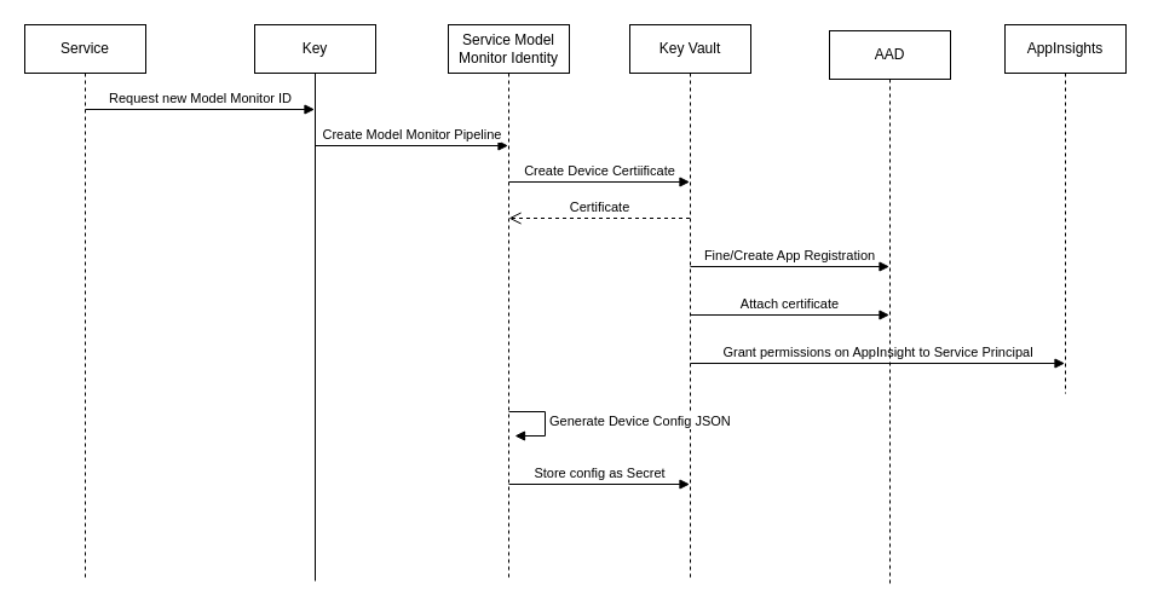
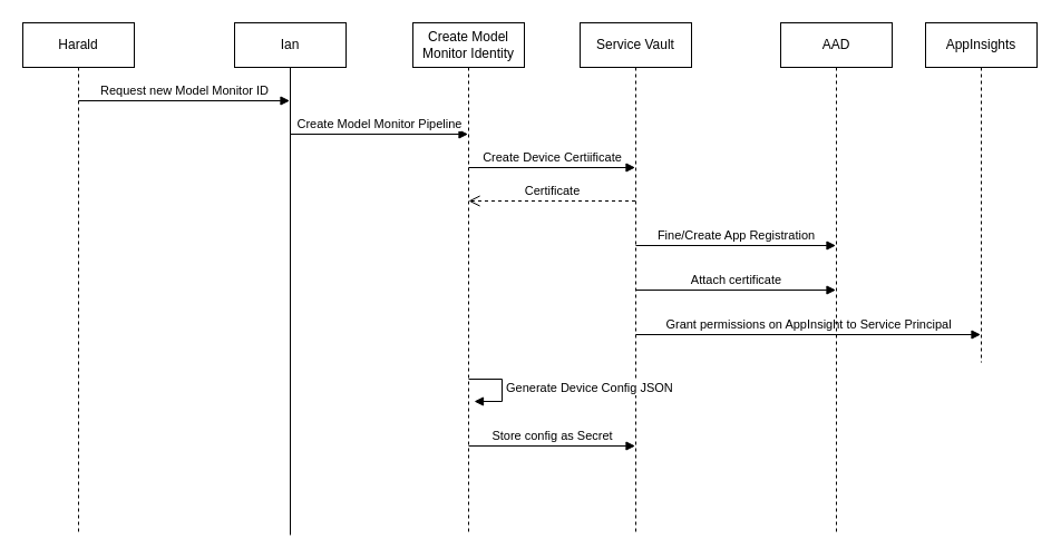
  <mxCell id="0" />
  <mxCell id="1" parent="0" />
- <mxCell id="2" value="Service" style="shape=umlLifeline;perimeter=lifelinePerimeter;whiteSpace=wrap;html=1;container=1;collapsible=0;recursiveResize=0;outlineConnect=0;" vertex="1" parent="1"><mxGeometry x="20" y="20" width="100" height="460" as="geometry" /></mxCell>
+ <mxCell id="2" value="Harald" style="shape=umlLifeline;perimeter=lifelinePerimeter;whiteSpace=wrap;html=1;container=1;collapsible=0;recursiveResize=0;outlineConnect=0;" vertex="1" parent="1"><mxGeometry x="20" y="20" width="100" height="460" as="geometry" /></mxCell>
  <mxCell id="3" value="Request new Model Monitor ID" style="html=1;verticalAlign=bottom;endArrow=block;" edge="1" parent="2" target="4"><mxGeometry width="80" relative="1" as="geometry"><mxPoint x="50" y="70" as="sourcePoint" /><mxPoint x="130" y="70" as="targetPoint" /></mxGeometry></mxCell>
- <mxCell id="4" value="Key" style="shape=umlLifeline;perimeter=lifelinePerimeter;whiteSpace=wrap;html=1;container=1;collapsible=0;recursiveResize=0;outlineConnect=0;lifelineDashed=0;" vertex="1" parent="1"><mxGeometry x="210" y="20" width="100" height="460" as="geometry" /></mxCell>
+ <mxCell id="4" value="Ian" style="shape=umlLifeline;perimeter=lifelinePerimeter;whiteSpace=wrap;html=1;container=1;collapsible=0;recursiveResize=0;outlineConnect=0;lifelineDashed=0;" vertex="1" parent="1"><mxGeometry x="210" y="20" width="100" height="460" as="geometry" /></mxCell>
  <mxCell id="5" value="Create Model Monitor Pipeline" style="html=1;verticalAlign=bottom;endArrow=block;" edge="1" parent="4" target="6"><mxGeometry width="80" relative="1" as="geometry"><mxPoint x="50" y="100" as="sourcePoint" /><mxPoint x="130" y="100" as="targetPoint" /></mxGeometry></mxCell>
- <mxCell id="6" value="Service Model Monitor Identity" style="shape=umlLifeline;perimeter=lifelinePerimeter;whiteSpace=wrap;html=1;container=1;collapsible=0;recursiveResize=0;outlineConnect=0;" vertex="1" parent="1"><mxGeometry x="370" y="20" width="100" height="460" as="geometry" /></mxCell>
+ <mxCell id="6" value="Create Model Monitor Identity" style="shape=umlLifeline;perimeter=lifelinePerimeter;whiteSpace=wrap;html=1;container=1;collapsible=0;recursiveResize=0;outlineConnect=0;" vertex="1" parent="1"><mxGeometry x="370" y="20" width="100" height="460" as="geometry" /></mxCell>
  <mxCell id="7" value="Create Device Certiificate" style="html=1;verticalAlign=bottom;endArrow=block;" edge="1" parent="6" target="10"><mxGeometry width="80" relative="1" as="geometry"><mxPoint x="50" y="130" as="sourcePoint" /><mxPoint x="130" y="130" as="targetPoint" /></mxGeometry></mxCell>
  <mxCell id="8" value="Certificate" style="html=1;verticalAlign=bottom;endArrow=open;dashed=1;endSize=8;" edge="1" parent="6" source="10"><mxGeometry relative="1" as="geometry"><mxPoint x="130" y="160" as="sourcePoint" /><mxPoint x="50" y="160" as="targetPoint" /></mxGeometry></mxCell>
  <mxCell id="9" value="Store config as Secret" style="html=1;verticalAlign=bottom;endArrow=block;" edge="1" parent="6" target="10"><mxGeometry width="80" relative="1" as="geometry"><mxPoint x="50" y="380" as="sourcePoint" /><mxPoint x="130" y="380" as="targetPoint" /></mxGeometry></mxCell>
- <mxCell id="10" value="Key Vault" style="shape=umlLifeline;perimeter=lifelinePerimeter;whiteSpace=wrap;html=1;container=1;collapsible=0;recursiveResize=0;outlineConnect=0;" vertex="1" parent="1"><mxGeometry x="520" y="20" width="100" height="460" as="geometry" /></mxCell>
+ <mxCell id="10" value="Service Vault" style="shape=umlLifeline;perimeter=lifelinePerimeter;whiteSpace=wrap;html=1;container=1;collapsible=0;recursiveResize=0;outlineConnect=0;" vertex="1" parent="1"><mxGeometry x="520" y="20" width="100" height="460" as="geometry" /></mxCell>
  <mxCell id="11" value="Fine/Create App Registration" style="html=1;verticalAlign=bottom;endArrow=block;" edge="1" parent="10" target="14"><mxGeometry width="80" relative="1" as="geometry"><mxPoint x="50" y="200" as="sourcePoint" /><mxPoint x="130" y="200" as="targetPoint" /></mxGeometry></mxCell>
  <mxCell id="12" value="Attach certificate" style="html=1;verticalAlign=bottom;endArrow=block;" edge="1" parent="10" target="14"><mxGeometry width="80" relative="1" as="geometry"><mxPoint x="50" y="240" as="sourcePoint" /><mxPoint x="130" y="240" as="targetPoint" /></mxGeometry></mxCell>
  <mxCell id="13" value="Grant permissions on AppInsight to Service Principal" style="html=1;verticalAlign=bottom;endArrow=block;" edge="1" parent="10" target="15"><mxGeometry width="80" relative="1" as="geometry"><mxPoint x="50" y="280" as="sourcePoint" /><mxPoint x="130" y="280" as="targetPoint" /></mxGeometry></mxCell>
- <mxCell id="14" value="AAD" style="shape=umlLifeline;perimeter=lifelinePerimeter;whiteSpace=wrap;html=1;container=1;collapsible=0;recursiveResize=0;outlineConnect=0;" vertex="1" parent="1"><mxGeometry x="685" y="25" width="100" height="460" as="geometry" /></mxCell>
+ <mxCell id="14" value="AAD" style="shape=umlLifeline;perimeter=lifelinePerimeter;whiteSpace=wrap;html=1;container=1;collapsible=0;recursiveResize=0;outlineConnect=0;" vertex="1" parent="1"><mxGeometry x="700" y="20" width="100" height="460" as="geometry" /></mxCell>
  <mxCell id="15" value="AppInsights" style="shape=umlLifeline;perimeter=lifelinePerimeter;whiteSpace=wrap;html=1;container=1;collapsible=0;recursiveResize=0;outlineConnect=0;" vertex="1" parent="1"><mxGeometry x="830" y="20" width="100" height="305" as="geometry" /></mxCell>
  <mxCell id="16" value="Generate Device Config JSON" style="edgeStyle=orthogonalEdgeStyle;html=1;align=left;spacingLeft=2;endArrow=block;rounded=0;entryX=1;entryY=0;" edge="1" parent="1"><mxGeometry relative="1" as="geometry"><mxPoint x="420" y="340" as="sourcePoint" /><Array as="points"><mxPoint x="450" y="340" /></Array><mxPoint x="425" y="360" as="targetPoint" /></mxGeometry></mxCell>
